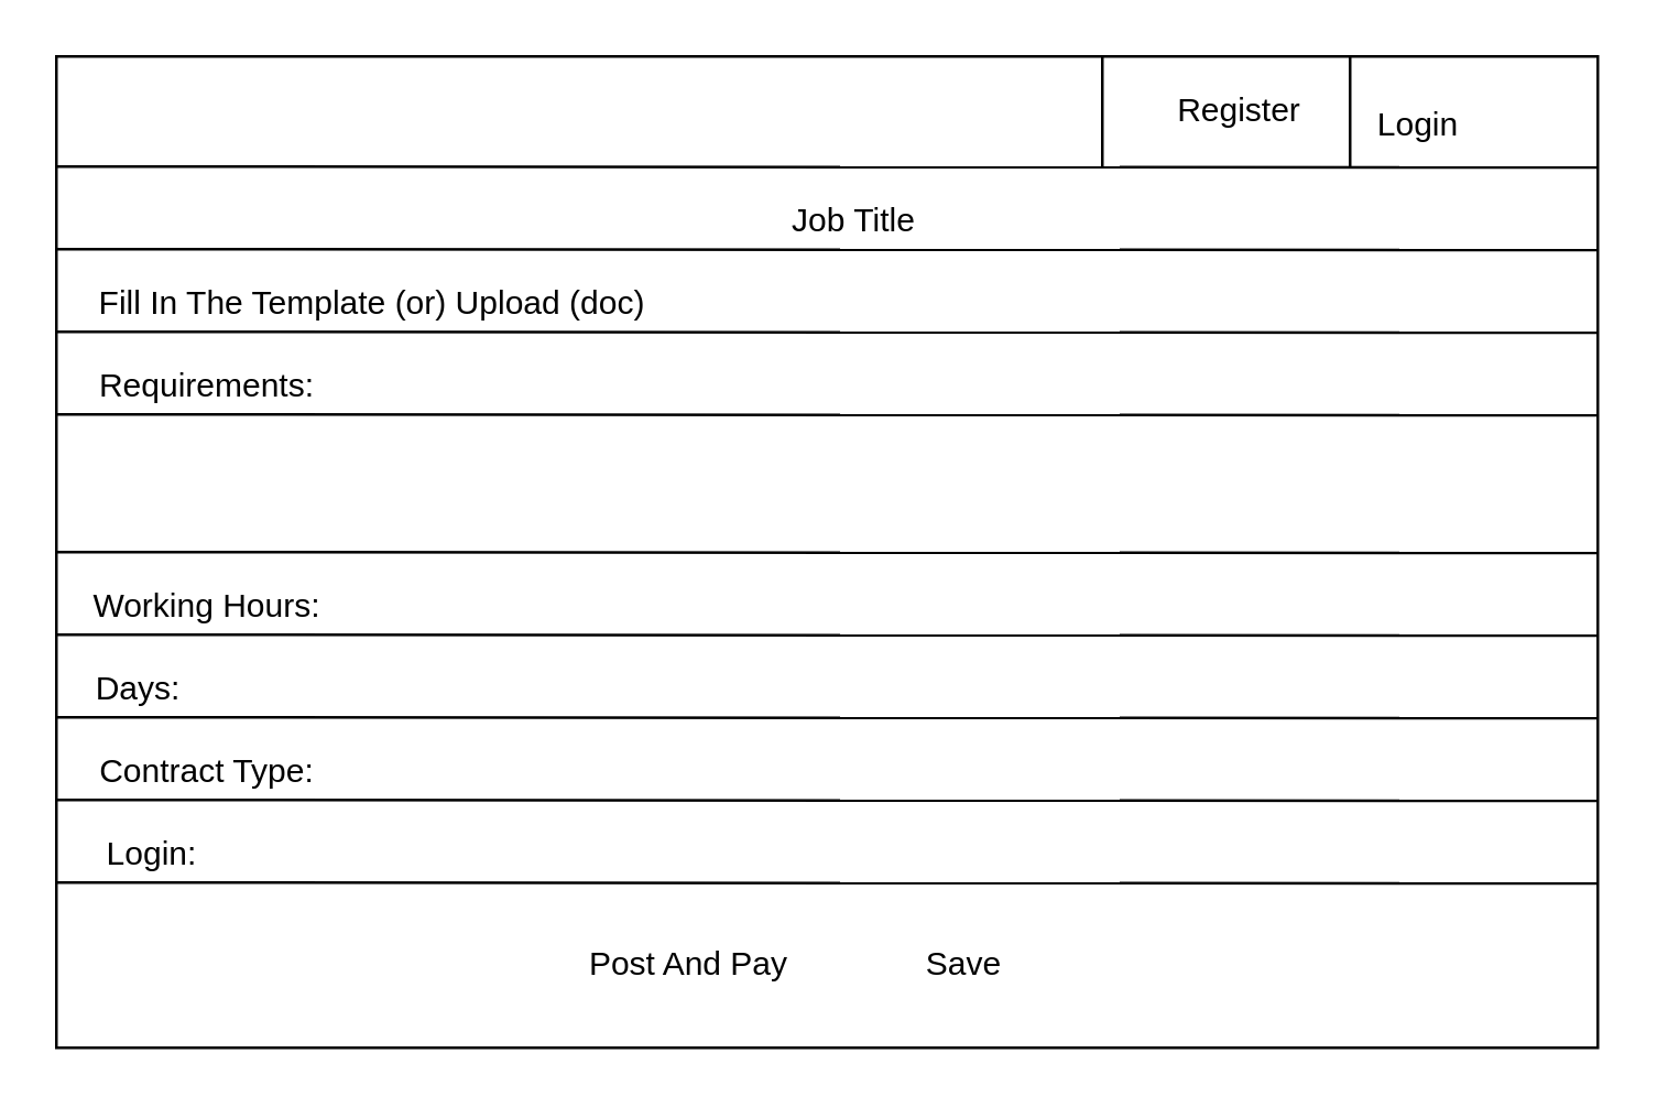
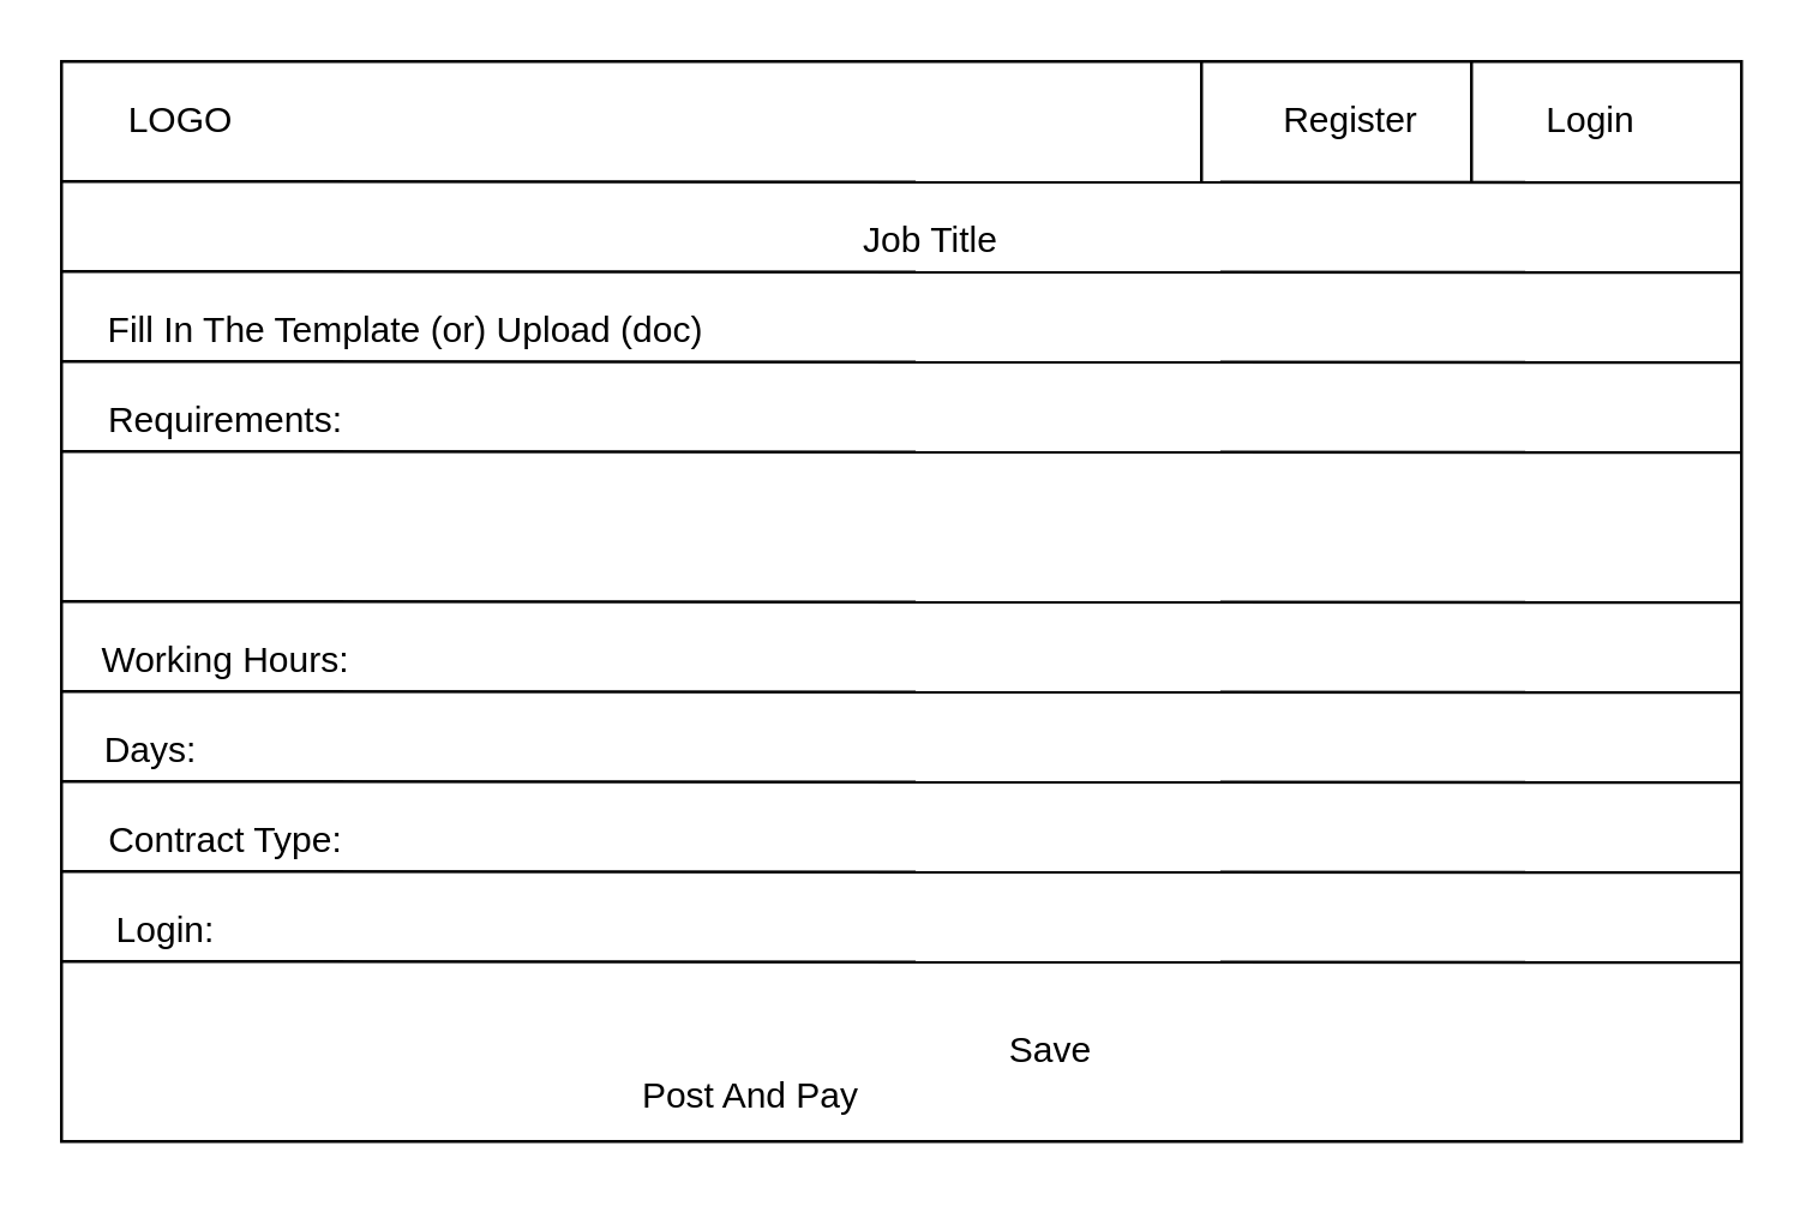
  <mxCell id="0" />
  <mxCell id="1" parent="0" />
  <mxCell id="2" value="" style="rounded=0;whiteSpace=wrap;html=1;" vertex="1" parent="1"><mxGeometry x="20" y="20" width="560" height="360" as="geometry" /></mxCell>
  <mxCell id="3" value="" style="endArrow=none;html=1;entryX=1;entryY=0.126;entryDx=0;entryDy=0;entryPerimeter=0;" edge="1" parent="1"><mxGeometry width="50" height="50" relative="1" as="geometry"><mxPoint x="20" y="60" as="sourcePoint" /><mxPoint x="580" y="60.32" as="targetPoint" /></mxGeometry></mxCell>
  <mxCell id="4" value="" style="endArrow=none;html=1;entryX=1;entryY=0.126;entryDx=0;entryDy=0;entryPerimeter=0;" edge="1" parent="1"><mxGeometry width="50" height="50" relative="1" as="geometry"><mxPoint x="20" y="90" as="sourcePoint" /><mxPoint x="580" y="90.32" as="targetPoint" /></mxGeometry></mxCell>
  <mxCell id="5" value="" style="endArrow=none;html=1;entryX=1;entryY=0.126;entryDx=0;entryDy=0;entryPerimeter=0;" edge="1" parent="1"><mxGeometry width="50" height="50" relative="1" as="geometry"><mxPoint x="20" y="120" as="sourcePoint" /><mxPoint x="580" y="120.32" as="targetPoint" /></mxGeometry></mxCell>
  <mxCell id="6" value="" style="endArrow=none;html=1;entryX=1;entryY=0.126;entryDx=0;entryDy=0;entryPerimeter=0;" edge="1" parent="1"><mxGeometry width="50" height="50" relative="1" as="geometry"><mxPoint x="20" y="150" as="sourcePoint" /><mxPoint x="580" y="150.32" as="targetPoint" /></mxGeometry></mxCell>
  <mxCell id="7" value="" style="endArrow=none;html=1;entryX=1;entryY=0.126;entryDx=0;entryDy=0;entryPerimeter=0;" edge="1" parent="1"><mxGeometry width="50" height="50" relative="1" as="geometry"><mxPoint x="20" y="200" as="sourcePoint" /><mxPoint x="580" y="200.32" as="targetPoint" /></mxGeometry></mxCell>
  <mxCell id="8" value="" style="endArrow=none;html=1;entryX=1;entryY=0.126;entryDx=0;entryDy=0;entryPerimeter=0;" edge="1" parent="1"><mxGeometry width="50" height="50" relative="1" as="geometry"><mxPoint x="20" y="230" as="sourcePoint" /><mxPoint x="580" y="230.32" as="targetPoint" /></mxGeometry></mxCell>
  <mxCell id="9" value="" style="endArrow=none;html=1;entryX=1;entryY=0.126;entryDx=0;entryDy=0;entryPerimeter=0;" edge="1" parent="1"><mxGeometry width="50" height="50" relative="1" as="geometry"><mxPoint x="20" y="260" as="sourcePoint" /><mxPoint x="580" y="260.32" as="targetPoint" /></mxGeometry></mxCell>
  <mxCell id="10" value="" style="endArrow=none;html=1;entryX=1;entryY=0.126;entryDx=0;entryDy=0;entryPerimeter=0;" edge="1" parent="1"><mxGeometry width="50" height="50" relative="1" as="geometry"><mxPoint x="20" y="290" as="sourcePoint" /><mxPoint x="580" y="290.32" as="targetPoint" /></mxGeometry></mxCell>
  <mxCell id="11" value="" style="endArrow=none;html=1;entryX=1;entryY=0.126;entryDx=0;entryDy=0;entryPerimeter=0;" edge="1" parent="1"><mxGeometry width="50" height="50" relative="1" as="geometry"><mxPoint x="20" y="320" as="sourcePoint" /><mxPoint x="580" y="320.32" as="targetPoint" /></mxGeometry></mxCell>
+ <mxCell id="12" value="LOGO" style="text;html=1;strokeColor=none;fillColor=none;align=center;verticalAlign=middle;whiteSpace=wrap;rounded=0;" vertex="1" parent="1"><mxGeometry x="40" y="30" width="40" height="20" as="geometry" /></mxCell>
  <mxCell id="13" value="Register" style="text;html=1;strokeColor=none;fillColor=none;align=center;verticalAlign=middle;whiteSpace=wrap;rounded=0;" vertex="1" parent="1"><mxGeometry x="430" y="30" width="40" height="20" as="geometry" /></mxCell>
- <mxCell id="14" value="Login" style="text;html=1;strokeColor=none;fillColor=none;align=center;verticalAlign=middle;whiteSpace=wrap;rounded=0;" vertex="1" parent="1"><mxGeometry x="495" y="35" width="40" height="20" as="geometry" /></mxCell>
+ <mxCell id="14" value="Login" style="text;html=1;strokeColor=none;fillColor=none;align=center;verticalAlign=middle;whiteSpace=wrap;rounded=0;" vertex="1" parent="1"><mxGeometry x="510" y="30" width="40" height="20" as="geometry" /></mxCell>
  <mxCell id="15" value="" style="endArrow=none;html=1;" edge="1" parent="1"><mxGeometry width="50" height="50" relative="1" as="geometry"><mxPoint x="400" y="60" as="sourcePoint" /><mxPoint x="400" y="20" as="targetPoint" /></mxGeometry></mxCell>
  <mxCell id="16" value="" style="endArrow=none;html=1;" edge="1" parent="1"><mxGeometry width="50" height="50" relative="1" as="geometry"><mxPoint x="490" y="60" as="sourcePoint" /><mxPoint x="490" y="20" as="targetPoint" /></mxGeometry></mxCell>
  <mxCell id="17" value="Requirements:" style="text;html=1;strokeColor=none;fillColor=none;align=center;verticalAlign=middle;whiteSpace=wrap;rounded=0;" vertex="1" parent="1"><mxGeometry x="30" y="130" width="90" height="20" as="geometry" /></mxCell>
  <mxCell id="18" value="Fill In The Template (or) Upload (doc)" style="text;html=1;strokeColor=none;fillColor=none;align=center;verticalAlign=middle;whiteSpace=wrap;rounded=0;" vertex="1" parent="1"><mxGeometry x="30" y="100" width="210" height="20" as="geometry" /></mxCell>
  <mxCell id="19" value="Job Title" style="text;html=1;strokeColor=none;fillColor=none;align=center;verticalAlign=middle;whiteSpace=wrap;rounded=0;" vertex="1" parent="1"><mxGeometry x="280" y="70" width="60" height="20" as="geometry" /></mxCell>
  <mxCell id="20" value="Working Hours:" style="text;html=1;strokeColor=none;fillColor=none;align=center;verticalAlign=middle;whiteSpace=wrap;rounded=0;" vertex="1" parent="1"><mxGeometry x="30" y="210" width="90" height="20" as="geometry" /></mxCell>
  <mxCell id="21" value="Days:" style="text;html=1;strokeColor=none;fillColor=none;align=center;verticalAlign=middle;whiteSpace=wrap;rounded=0;" vertex="1" parent="1"><mxGeometry x="30" y="240" width="40" height="20" as="geometry" /></mxCell>
  <mxCell id="22" value="Contract Type:" style="text;html=1;strokeColor=none;fillColor=none;align=center;verticalAlign=middle;whiteSpace=wrap;rounded=0;" vertex="1" parent="1"><mxGeometry x="30" y="270" width="90" height="20" as="geometry" /></mxCell>
  <mxCell id="23" value="Login:" style="text;html=1;strokeColor=none;fillColor=none;align=center;verticalAlign=middle;whiteSpace=wrap;rounded=0;" vertex="1" parent="1"><mxGeometry x="30" y="300" width="50" height="20" as="geometry" /></mxCell>
- <mxCell id="24" value="Post And Pay" style="text;html=1;strokeColor=none;fillColor=none;align=center;verticalAlign=middle;whiteSpace=wrap;rounded=0;" vertex="1" parent="1"><mxGeometry x="210" y="340" width="80" height="20" as="geometry" /></mxCell>
+ <mxCell id="24" value="Post And Pay" style="text;html=1;strokeColor=none;fillColor=none;align=center;verticalAlign=middle;whiteSpace=wrap;rounded=0;" vertex="1" parent="1"><mxGeometry x="210" y="355" width="80" height="20" as="geometry" /></mxCell>
  <mxCell id="25" value="Save" style="text;html=1;strokeColor=none;fillColor=none;align=center;verticalAlign=middle;whiteSpace=wrap;rounded=0;" vertex="1" parent="1"><mxGeometry x="330" y="340" width="40" height="20" as="geometry" /></mxCell>
